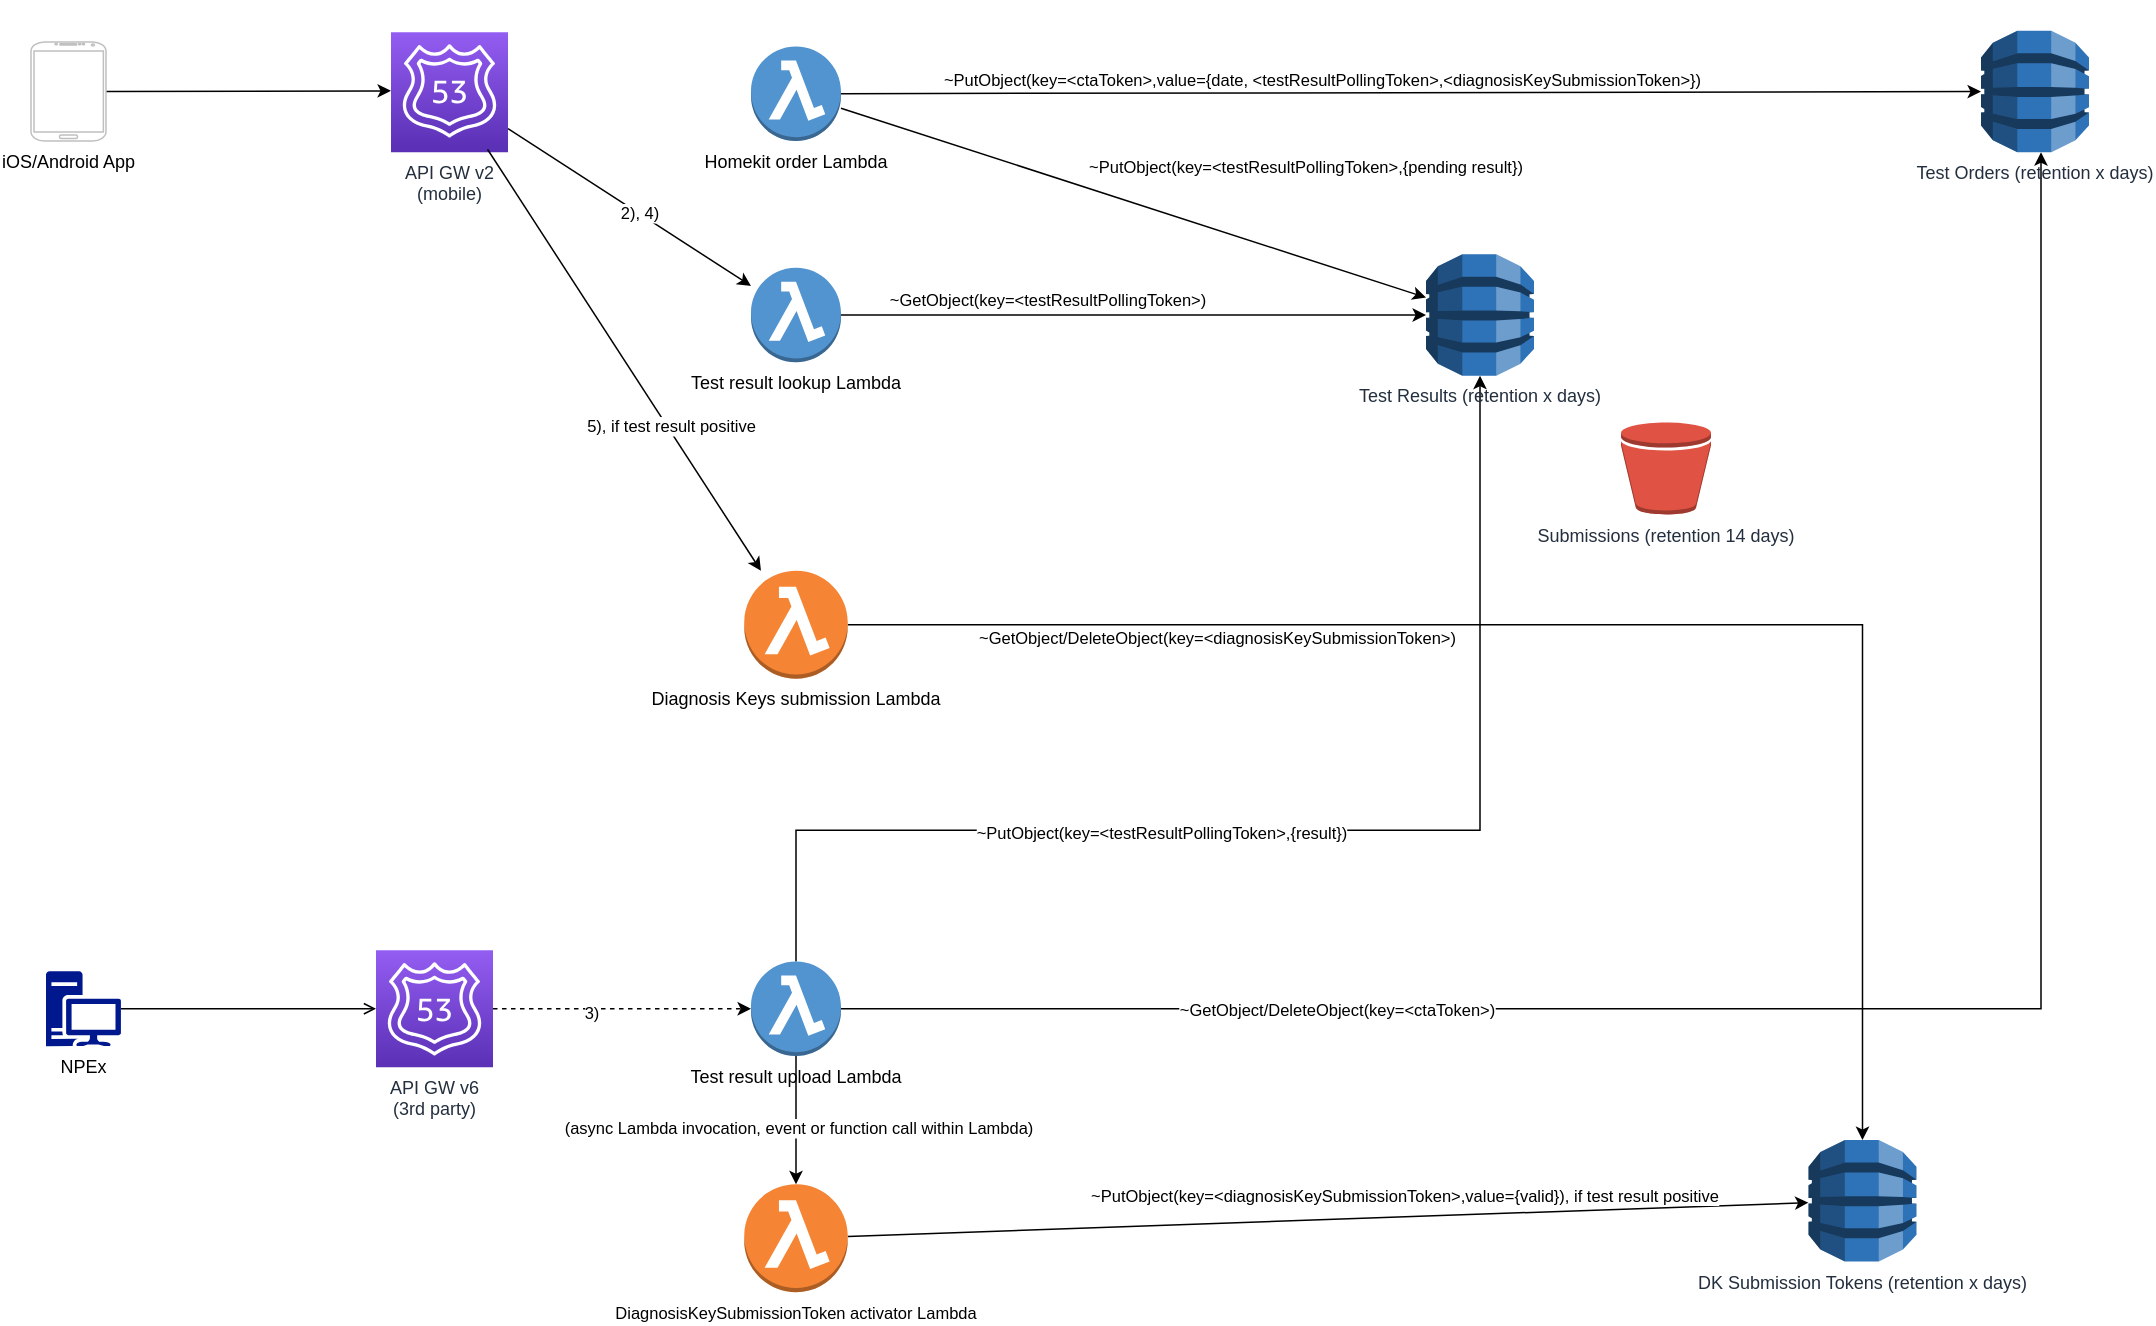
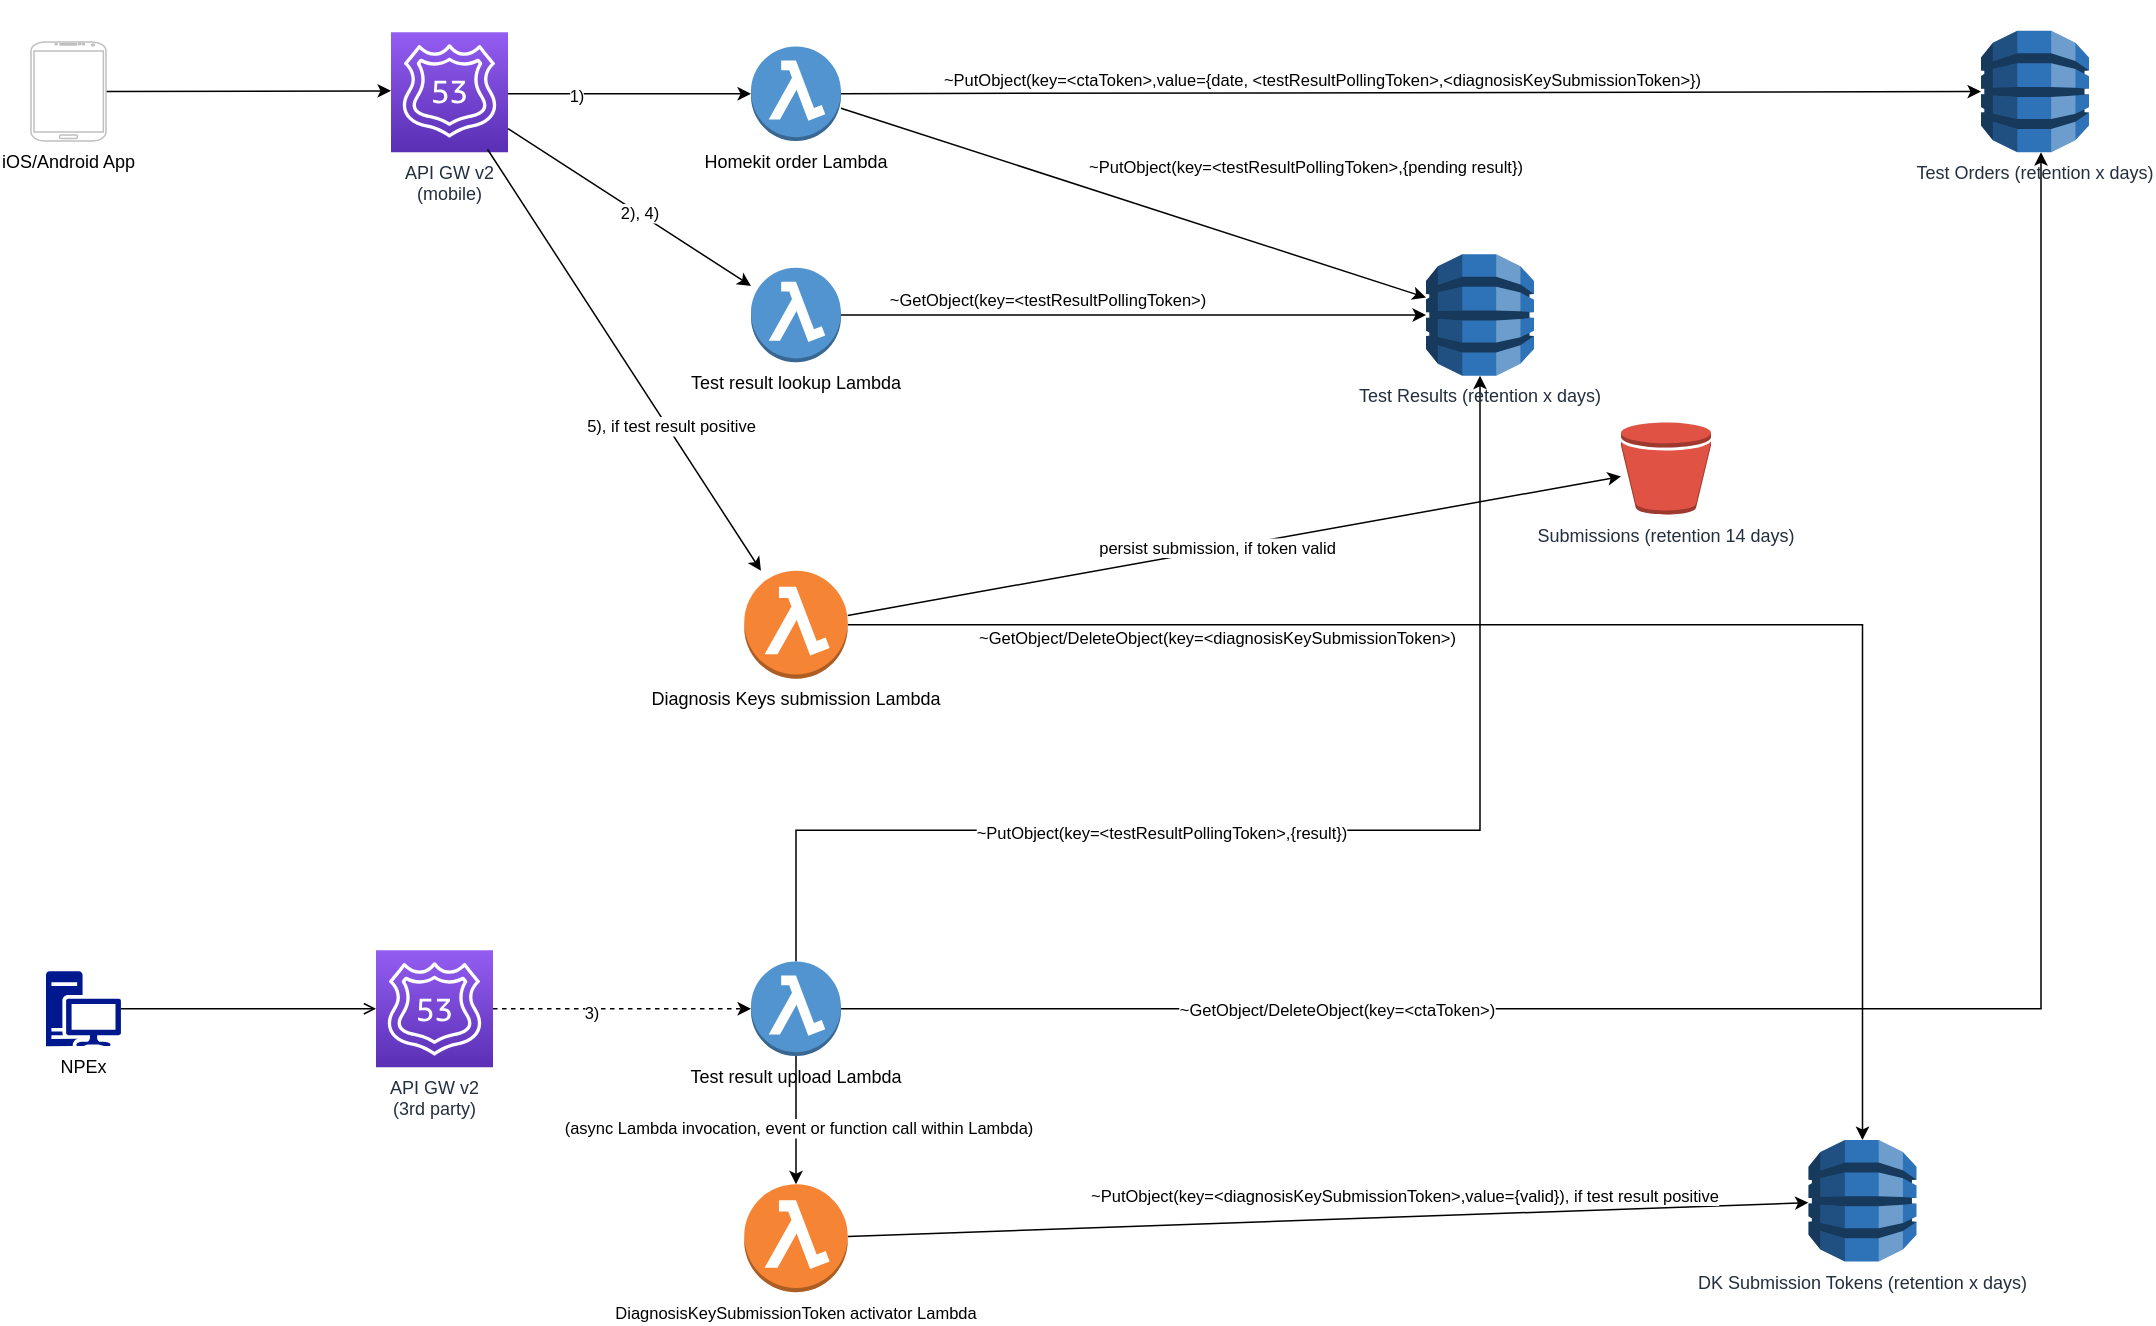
  <mxCell id="0" />
  <mxCell id="1" parent="0" />
+ <mxCell id="2" style="edgeStyle=orthogonalEdgeStyle;rounded=0;orthogonalLoop=1;jettySize=auto;html=1;" parent="1" source="4" target="9" edge="1"><mxGeometry relative="1" as="geometry" /></mxCell>
+ <mxCell id="3" value="1)" style="edgeLabel;html=1;align=center;verticalAlign=middle;resizable=0;points=[];" parent="2" vertex="1" connectable="0"><mxGeometry x="-0.444" y="-1" relative="1" as="geometry"><mxPoint as="offset" /></mxGeometry></mxCell>
  <mxCell id="4" value="API GW v2&lt;br&gt;(mobile)" style="outlineConnect=0;fontColor=#232F3E;gradientColor=#945DF2;gradientDirection=north;fillColor=#5A30B5;strokeColor=#ffffff;dashed=0;verticalLabelPosition=bottom;verticalAlign=top;align=center;html=1;fontSize=12;fontStyle=0;aspect=fixed;shape=mxgraph.aws4.resourceIcon;resIcon=mxgraph.aws4.api_gateway;" parent="1" vertex="1"><mxGeometry x="260" y="23" width="78" height="78" as="geometry" /></mxCell>
  <mxCell id="5" style="edgeStyle=none;rounded=0;orthogonalLoop=1;jettySize=auto;html=1;" parent="1" source="9" target="41" edge="1"><mxGeometry relative="1" as="geometry" /></mxCell>
  <mxCell id="6" value="~PutObject(key=&amp;lt;ctaToken&amp;gt;,value={date, &amp;lt;testResultPollingToken&amp;gt;,&amp;lt;diagnosisKeySubmissionToken&amp;gt;})" style="edgeLabel;html=1;align=center;verticalAlign=middle;resizable=0;points=[];" parent="5" vertex="1" connectable="0"><mxGeometry x="-0.232" relative="1" as="geometry"><mxPoint x="29" y="-9" as="offset" /></mxGeometry></mxCell>
  <mxCell id="7" style="rounded=0;orthogonalLoop=1;jettySize=auto;html=1;" edge="1" parent="1" source="9" target="42"><mxGeometry relative="1" as="geometry" /></mxCell>
  <mxCell id="8" value="~PutObject(key=&amp;lt;testResultPollingToken&amp;gt;,{pending result})" style="edgeLabel;html=1;align=center;verticalAlign=middle;resizable=0;points=[];" vertex="1" connectable="0" parent="7"><mxGeometry x="-0.339" relative="1" as="geometry"><mxPoint x="181.55" y="-3.25" as="offset" /></mxGeometry></mxCell>
  <mxCell id="9" value="Homekit order Lambda" style="outlineConnect=0;dashed=0;verticalLabelPosition=bottom;verticalAlign=top;align=center;html=1;shape=mxgraph.aws3.lambda_function;fillColor=#5294CF;gradientColor=none;" parent="1" vertex="1"><mxGeometry x="500" y="30.5" width="60" height="63" as="geometry" /></mxCell>
  <mxCell id="10" style="edgeStyle=none;rounded=0;orthogonalLoop=1;jettySize=auto;html=1;endArrow=open;" parent="1" source="11" target="24" edge="1"><mxGeometry relative="1" as="geometry" /></mxCell>
  <mxCell id="11" value="NPEx" style="aspect=fixed;pointerEvents=1;shadow=0;dashed=0;html=1;strokeColor=none;labelPosition=center;verticalLabelPosition=bottom;verticalAlign=top;align=center;fillColor=#00188D;shape=mxgraph.mscae.enterprise.workstation_client" parent="1" vertex="1"><mxGeometry x="30" y="647" width="50" height="50" as="geometry" /></mxCell>
  <mxCell id="12" style="edgeStyle=none;rounded=0;orthogonalLoop=1;jettySize=auto;html=1;" parent="1" source="16" target="21" edge="1"><mxGeometry relative="1" as="geometry" /></mxCell>
  <mxCell id="13" value="2), 4)" style="edgeLabel;html=1;align=center;verticalAlign=middle;resizable=0;points=[];" parent="12" vertex="1" connectable="0"><mxGeometry x="0.071" relative="1" as="geometry"><mxPoint x="1" as="offset" /></mxGeometry></mxCell>
  <mxCell id="14" style="edgeStyle=none;rounded=0;orthogonalLoop=1;jettySize=auto;html=1;" parent="1" source="16" target="38" edge="1"><mxGeometry relative="1" as="geometry" /></mxCell>
  <mxCell id="15" value="5), if test result positive" style="edgeLabel;html=1;align=center;verticalAlign=middle;resizable=0;points=[];" parent="14" vertex="1" connectable="0"><mxGeometry x="0.322" y="1" relative="1" as="geometry"><mxPoint x="1" as="offset" /></mxGeometry></mxCell>
  <mxCell id="16" value="" style="outlineConnect=0;fontColor=#232F3E;gradientColor=#945DF2;gradientDirection=north;fillColor=#5A30B5;strokeColor=#ffffff;dashed=0;verticalLabelPosition=bottom;verticalAlign=top;align=center;html=1;fontSize=12;fontStyle=0;aspect=fixed;shape=mxgraph.aws4.resourceIcon;resIcon=mxgraph.aws4.route_53;" parent="1" vertex="1"><mxGeometry x="260" y="21" width="78" height="78" as="geometry" /></mxCell>
  <mxCell id="17" style="edgeStyle=none;rounded=0;orthogonalLoop=1;jettySize=auto;html=1;" parent="1" source="18" target="16" edge="1"><mxGeometry relative="1" as="geometry" /></mxCell>
  <mxCell id="18" value="iOS/Android App" style="verticalLabelPosition=bottom;verticalAlign=top;html=1;shadow=0;dashed=0;strokeWidth=1;shape=mxgraph.android.phone2;strokeColor=#c0c0c0;" parent="1" vertex="1"><mxGeometry x="20" y="27.5" width="50" height="66" as="geometry" /></mxCell>
  <mxCell id="19" style="edgeStyle=none;rounded=0;orthogonalLoop=1;jettySize=auto;html=1;" parent="1" source="21" target="42" edge="1"><mxGeometry relative="1" as="geometry" /></mxCell>
  <mxCell id="20" value="~GetObject(key=&amp;lt;testResultPollingToken&amp;gt;)" style="edgeLabel;html=1;align=center;verticalAlign=middle;resizable=0;points=[];" parent="19" vertex="1" connectable="0"><mxGeometry x="-0.777" y="-1" relative="1" as="geometry"><mxPoint x="94.33" y="-11.2" as="offset" /></mxGeometry></mxCell>
  <mxCell id="21" value="Test result lookup Lambda" style="outlineConnect=0;dashed=0;verticalLabelPosition=bottom;verticalAlign=top;align=center;html=1;shape=mxgraph.aws3.lambda_function;fillColor=#5294CF;gradientColor=none;" parent="1" vertex="1"><mxGeometry x="500" y="178" width="60" height="63" as="geometry" /></mxCell>
  <mxCell id="22" style="edgeStyle=none;rounded=0;orthogonalLoop=1;jettySize=auto;html=1;dashed=1;" parent="1" source="24" target="33" edge="1"><mxGeometry relative="1" as="geometry" /></mxCell>
  <mxCell id="23" value="3)" style="edgeLabel;html=1;align=center;verticalAlign=middle;resizable=0;points=[];" parent="22" vertex="1" connectable="0"><mxGeometry x="-0.244" y="-2" relative="1" as="geometry"><mxPoint as="offset" /></mxGeometry></mxCell>
- <mxCell id="24" value="API GW v6&lt;br&gt;(3rd party)" style="outlineConnect=0;fontColor=#232F3E;gradientColor=#945DF2;gradientDirection=north;fillColor=#5A30B5;strokeColor=#ffffff;dashed=0;verticalLabelPosition=bottom;verticalAlign=top;align=center;html=1;fontSize=12;fontStyle=0;aspect=fixed;shape=mxgraph.aws4.resourceIcon;resIcon=mxgraph.aws4.route_53;" parent="1" vertex="1"><mxGeometry x="250" y="633" width="78" height="78" as="geometry" /></mxCell>
+ <mxCell id="24" value="API GW v2&lt;br&gt;(3rd party)" style="outlineConnect=0;fontColor=#232F3E;gradientColor=#945DF2;gradientDirection=north;fillColor=#5A30B5;strokeColor=#ffffff;dashed=0;verticalLabelPosition=bottom;verticalAlign=top;align=center;html=1;fontSize=12;fontStyle=0;aspect=fixed;shape=mxgraph.aws4.resourceIcon;resIcon=mxgraph.aws4.route_53;" parent="1" vertex="1"><mxGeometry x="250" y="633" width="78" height="78" as="geometry" /></mxCell>
  <mxCell id="25" style="edgeStyle=elbowEdgeStyle;rounded=0;orthogonalLoop=1;jettySize=auto;html=1;elbow=vertical;" parent="1" source="33" target="42" edge="1"><mxGeometry relative="1" as="geometry"><Array as="points"><mxPoint x="750" y="553" /></Array></mxGeometry></mxCell>
  <mxCell id="26" value="~PutObject(key=&amp;lt;testResultPollingToken&amp;gt;,{result})" style="edgeLabel;html=1;align=center;verticalAlign=middle;resizable=0;points=[];" parent="25" vertex="1" connectable="0"><mxGeometry x="-0.219" y="-1" relative="1" as="geometry"><mxPoint as="offset" /></mxGeometry></mxCell>
  <mxCell id="27" style="edgeStyle=elbowEdgeStyle;rounded=0;orthogonalLoop=1;jettySize=auto;html=1;" parent="1" source="33" target="41" edge="1"><mxGeometry relative="1" as="geometry"><Array as="points"><mxPoint x="1360" y="373" /></Array></mxGeometry></mxCell>
  <mxCell id="28" value="~GetObject/DeleteObject(key=&amp;lt;ctaToken&amp;gt;)" style="edgeLabel;html=1;align=center;verticalAlign=middle;resizable=0;points=[];" parent="27" vertex="1" connectable="0"><mxGeometry x="-0.518" relative="1" as="geometry"><mxPoint as="offset" /></mxGeometry></mxCell>
  <mxCell id="29" style="rounded=0;orthogonalLoop=1;jettySize=auto;html=1;" parent="1" source="39" target="43" edge="1"><mxGeometry relative="1" as="geometry" /></mxCell>
  <mxCell id="30" value="~PutObject(key=&amp;lt;diagnosisKeySubmissionToken&amp;gt;,value={valid}), if test result positive" style="edgeLabel;html=1;align=center;verticalAlign=middle;resizable=0;points=[];" parent="29" vertex="1" connectable="0"><mxGeometry x="0.406" y="2" relative="1" as="geometry"><mxPoint x="-80" y="-9.61" as="offset" /></mxGeometry></mxCell>
  <mxCell id="31" style="edgeStyle=none;rounded=0;orthogonalLoop=1;jettySize=auto;html=1;" parent="1" source="33" target="39" edge="1"><mxGeometry relative="1" as="geometry" /></mxCell>
  <mxCell id="32" value="(async Lambda invocation, event or function call within Lambda)" style="edgeLabel;html=1;align=center;verticalAlign=middle;resizable=0;points=[];" parent="31" vertex="1" connectable="0"><mxGeometry x="0.111" y="1" relative="1" as="geometry"><mxPoint y="1" as="offset" /></mxGeometry></mxCell>
  <mxCell id="33" value="Test result upload Lambda" style="outlineConnect=0;dashed=0;verticalLabelPosition=bottom;verticalAlign=top;align=center;html=1;shape=mxgraph.aws3.lambda_function;fillColor=#5294CF;gradientColor=none;" parent="1" vertex="1"><mxGeometry x="500" y="640.5" width="60" height="63" as="geometry" /></mxCell>
+ <mxCell id="34" style="rounded=0;orthogonalLoop=1;jettySize=auto;elbow=vertical;html=1;" parent="1" source="38" target="40" edge="1"><mxGeometry relative="1" as="geometry" /></mxCell>
+ <mxCell id="35" value="persist submission, if token valid" style="edgeLabel;html=1;align=center;verticalAlign=middle;resizable=0;points=[];" parent="34" vertex="1" connectable="0"><mxGeometry x="-0.047" y="1" relative="1" as="geometry"><mxPoint as="offset" /></mxGeometry></mxCell>
  <mxCell id="36" style="edgeStyle=orthogonalEdgeStyle;rounded=0;orthogonalLoop=1;jettySize=auto;html=1;" parent="1" source="38" target="43" edge="1"><mxGeometry relative="1" as="geometry" /></mxCell>
  <mxCell id="37" value="~GetObject/DeleteObject(key=&amp;lt;diagnosisKeySubmissionToken&amp;gt;)" style="edgeLabel;html=1;align=center;verticalAlign=middle;resizable=0;points=[];" parent="36" vertex="1" connectable="0"><mxGeometry x="-0.518" relative="1" as="geometry"><mxPoint y="8.5" as="offset" /></mxGeometry></mxCell>
  <mxCell id="38" value="Diagnosis Keys submission Lambda" style="outlineConnect=0;dashed=0;verticalLabelPosition=bottom;verticalAlign=top;align=center;html=1;shape=mxgraph.aws3.lambda_function;fillColor=#F58534;gradientColor=none;" parent="1" vertex="1"><mxGeometry x="495.5" y="380" width="69" height="72" as="geometry" /></mxCell>
  <mxCell id="39" value="&lt;span style=&quot;font-size: 11px ; background-color: rgb(255 , 255 , 255)&quot;&gt;DiagnosisKeySubmissionToken activator Lambda&lt;/span&gt;" style="outlineConnect=0;dashed=0;verticalLabelPosition=bottom;verticalAlign=top;align=center;html=1;shape=mxgraph.aws3.lambda_function;fillColor=#F58534;gradientColor=none;" parent="1" vertex="1"><mxGeometry x="495.5" y="789" width="69" height="72" as="geometry" /></mxCell>
  <mxCell id="40" value="&lt;span style=&quot;color: rgb(35 , 47 , 62)&quot;&gt;Submissions (retention 14 days)&lt;/span&gt;" style="outlineConnect=0;dashed=0;verticalLabelPosition=bottom;verticalAlign=top;align=center;html=1;shape=mxgraph.aws3.bucket;fillColor=#E05243;gradientColor=none;" parent="1" vertex="1"><mxGeometry x="1080" y="281" width="60" height="61.5" as="geometry" /></mxCell>
  <mxCell id="41" value="&lt;span style=&quot;color: rgb(35 , 47 , 62)&quot;&gt;Test Orders (retention x days)&lt;/span&gt;" style="outlineConnect=0;dashed=0;verticalLabelPosition=bottom;verticalAlign=top;align=center;html=1;shape=mxgraph.aws3.dynamo_db;fillColor=#2E73B8;gradientColor=none;" parent="1" vertex="1"><mxGeometry x="1320" y="20" width="72" height="81" as="geometry" /></mxCell>
  <mxCell id="42" value="&lt;span style=&quot;color: rgb(35 , 47 , 62)&quot;&gt;Test Results (retention x days)&lt;/span&gt;" style="outlineConnect=0;dashed=0;verticalLabelPosition=bottom;verticalAlign=top;align=center;html=1;shape=mxgraph.aws3.dynamo_db;fillColor=#2E73B8;gradientColor=none;" parent="1" vertex="1"><mxGeometry x="950" y="169" width="72" height="81" as="geometry" /></mxCell>
  <mxCell id="43" value="&lt;span style=&quot;color: rgb(35 , 47 , 62)&quot;&gt;DK Submission Tokens (retention x days)&lt;/span&gt;" style="outlineConnect=0;dashed=0;verticalLabelPosition=bottom;verticalAlign=top;align=center;html=1;shape=mxgraph.aws3.dynamo_db;fillColor=#2E73B8;gradientColor=none;" parent="1" vertex="1"><mxGeometry x="1205" y="759.5" width="72" height="81" as="geometry" /></mxCell>
